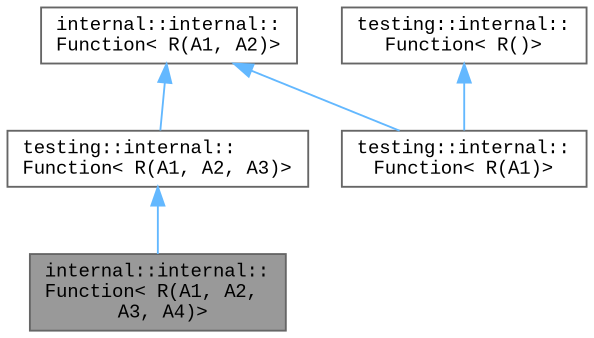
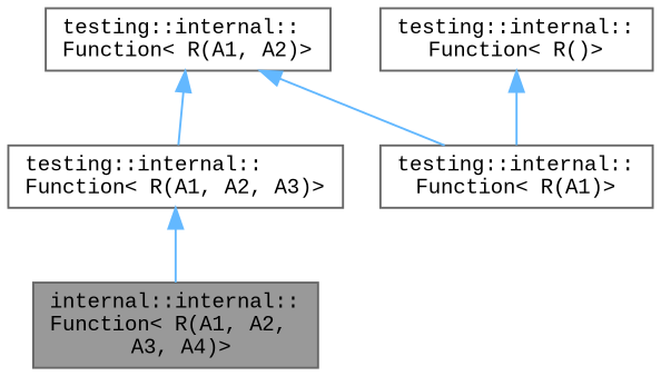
  digraph {
    fontname="Liberation Mono"
    node [color=gray40 fillcolor=white fontname="Liberation Mono" fontsize=10 shape=box style=filled]
    edge [color=steelblue1 dir=back fontname="Liberation Mono" fontsize=10 labelfontname=Helvetica labelfontsize=10 style=solid]
    n1 [fillcolor=grey60 fontcolor=black height=0.2 label="internal::internal::\lFunction\< R(A1, A2,\l A3, A4)\>" width=0.4]
    n2 [height=0.2 label="testing::internal::\lFunction\< R(A1, A2, A3)\>" width=0.4]
-   n3 [height=0.2 label="internal::internal::\lFunction\< R(A1, A2)\>" width=0.4]
+   n3 [height=0.2 label="testing::internal::\lFunction\< R(A1, A2)\>" width=0.4]
    n4 [height=0.2 label="testing::internal::\lFunction\< R(A1)\>" width=0.4]
    n5 [height=0.2 label="testing::internal::\lFunction\< R()\>" width=0.4]
    n2 -> n1
    n3 -> n2
    n3 -> n4
    n5 -> n4
  }
